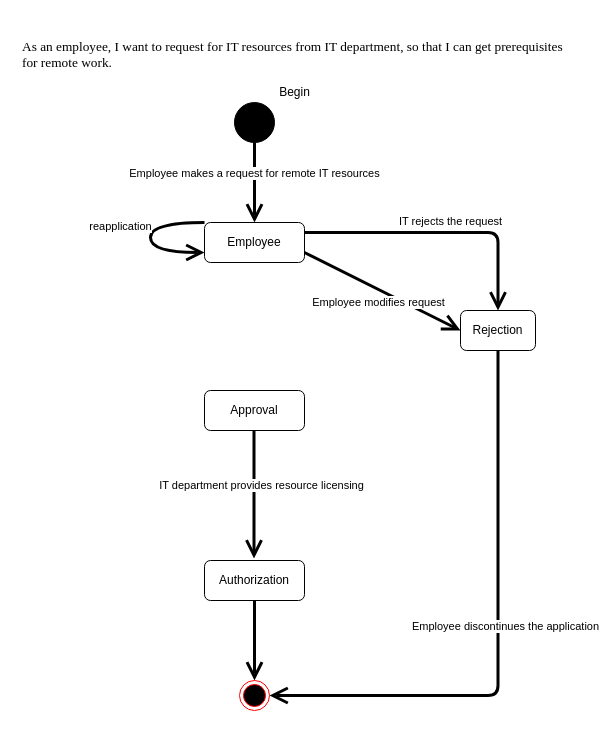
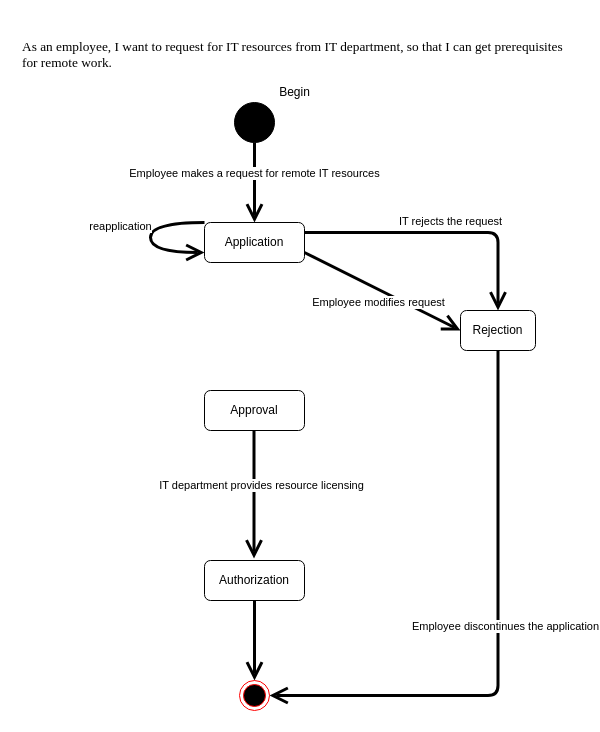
  <mxCell id="0" />
  <mxCell id="1" parent="0" />
  <mxCell id="2" value="&lt;div&gt;&lt;p class=&quot;MsoNormal&quot;&gt;&lt;span style=&quot;font-family: &amp;quot;calibri&amp;quot; ; color: rgb(0 , 0 , 0) ; font-size: 10.0pt&quot;&gt;As an employee,&lt;/span&gt;&lt;span style=&quot;font-family: &amp;quot;calibri&amp;quot; ; color: rgb(0 , 0 , 0) ; font-size: 10.0pt&quot;&gt;&amp;nbsp;I want to request for IT resources from IT department, so that I can get prerequisites for remote work.&lt;/span&gt;&lt;/p&gt;&lt;/div&gt;" style="text;whiteSpace=wrap;html=1;" vertex="1" parent="1"><mxGeometry x="20" y="20" width="550" height="70" as="geometry" /></mxCell>
  <mxCell id="3" value="" style="shape=ellipse;html=1;fillColor=#000000;fontSize=18;fontColor=#ffffff;" vertex="1" parent="1"><mxGeometry x="234" y="102" width="40" height="40" as="geometry" /></mxCell>
  <mxCell id="4" value="Begin" style="text;html=1;align=center;verticalAlign=middle;resizable=0;points=[];autosize=1;" vertex="1" parent="1"><mxGeometry x="269" y="82" width="50" height="20" as="geometry" /></mxCell>
- <mxCell id="5" value="Employee" style="shape=rect;rounded=1;html=1;whiteSpace=wrap;align=center;gradientColor=#ffffff;" vertex="1" parent="1"><mxGeometry x="204" y="222" width="100" height="40" as="geometry" /></mxCell>
+ <mxCell id="5" value="Application" style="shape=rect;rounded=1;html=1;whiteSpace=wrap;align=center;gradientColor=#ffffff;" vertex="1" parent="1"><mxGeometry x="204" y="222" width="100" height="40" as="geometry" /></mxCell>
  <mxCell id="6" value="Employee makes a request for remote IT resources" style="edgeStyle=none;html=1;endArrow=open;endSize=12;strokeWidth=3;verticalAlign=bottom;exitX=0.5;exitY=1;exitDx=0;exitDy=0;" edge="1" parent="1" source="3"><mxGeometry width="160" relative="1" as="geometry"><mxPoint x="484" y="232" as="sourcePoint" /><mxPoint x="254" y="222" as="targetPoint" /></mxGeometry></mxCell>
  <mxCell id="7" value="IT rejects the request" style="edgeStyle=none;html=1;endArrow=open;endSize=12;strokeWidth=3;verticalAlign=bottom;entryX=0;entryY=0.5;entryDx=0;entryDy=0;exitX=1;exitY=0.75;exitDx=0;exitDy=0;" edge="1" parent="1" source="5" target="11"><mxGeometry x="0.385" y="85" width="160" relative="1" as="geometry"><mxPoint x="310" y="242" as="sourcePoint" /><mxPoint x="635" y="433" as="targetPoint" /><mxPoint as="offset" /></mxGeometry></mxCell>
  <mxCell id="8" value="reapplication" style="edgeStyle=orthogonalEdgeStyle;html=1;endArrow=open;endSize=12;strokeWidth=3;verticalAlign=bottom;curved=1;entryX=0;entryY=0.75;entryDx=0;entryDy=0;exitX=0;exitY=0;exitDx=0;exitDy=0;" edge="1" parent="1" source="5" target="5"><mxGeometry x="-0.217" y="33" width="160" relative="1" as="geometry"><mxPoint x="200" y="222" as="sourcePoint" /><mxPoint x="414" y="232" as="targetPoint" /><Array as="points"><mxPoint x="150" y="222" /><mxPoint x="150" y="252" /></Array><mxPoint x="-63" y="13" as="offset" /></mxGeometry></mxCell>
  <mxCell id="9" value="Approval" style="shape=rect;rounded=1;html=1;whiteSpace=wrap;align=center;" vertex="1" parent="1"><mxGeometry x="204" y="390" width="100" height="40" as="geometry" /></mxCell>
  <mxCell id="10" value="" style="ellipse;html=1;shape=endState;fillColor=#000000;strokeColor=#ff0000;" vertex="1" parent="1"><mxGeometry x="239" y="680" width="30" height="30" as="geometry" /></mxCell>
  <mxCell id="11" value="Rejection" style="shape=rect;rounded=1;html=1;whiteSpace=wrap;align=center;" vertex="1" parent="1"><mxGeometry x="460" y="310" width="75" height="40" as="geometry" /></mxCell>
  <mxCell id="12" value="Employee modifies request" style="edgeStyle=orthogonalEdgeStyle;html=1;endArrow=open;endSize=12;strokeWidth=3;verticalAlign=bottom;entryX=0.5;entryY=0;entryDx=0;entryDy=0;exitX=1;exitY=0.25;exitDx=0;exitDy=0;" edge="1" parent="1" source="5" target="11"><mxGeometry x="1" y="-120" width="160" relative="1" as="geometry"><mxPoint x="539.5" y="172" as="sourcePoint" /><mxPoint x="539.5" y="300" as="targetPoint" /><mxPoint as="offset" /></mxGeometry></mxCell>
  <mxCell id="13" value="IT department provides resource licensing" style="edgeStyle=none;html=1;endArrow=open;endSize=12;strokeWidth=3;verticalAlign=bottom;entryX=0.5;entryY=0;entryDx=0;entryDy=0;" edge="1" parent="1"><mxGeometry x="-0.011" y="7" width="160" relative="1" as="geometry"><mxPoint x="253.5" y="430" as="sourcePoint" /><mxPoint x="253.5" y="558" as="targetPoint" /><mxPoint y="1" as="offset" /></mxGeometry></mxCell>
  <mxCell id="14" value="Authorization" style="shape=rect;rounded=1;html=1;whiteSpace=wrap;align=center;" vertex="1" parent="1"><mxGeometry x="204" y="560" width="100" height="40" as="geometry" /></mxCell>
  <mxCell id="15" value="" style="edgeStyle=none;html=1;endArrow=open;endSize=12;strokeWidth=3;verticalAlign=bottom;entryX=0.5;entryY=0;entryDx=0;entryDy=0;exitX=0.5;exitY=1;exitDx=0;exitDy=0;" edge="1" parent="1" source="14" target="10"><mxGeometry x="-0.011" y="7" width="160" relative="1" as="geometry"><mxPoint x="263.5" y="440" as="sourcePoint" /><mxPoint x="263.5" y="568" as="targetPoint" /><mxPoint y="1" as="offset" /></mxGeometry></mxCell>
  <mxCell id="16" value="Employee discontinues the application" style="edgeStyle=orthogonalEdgeStyle;html=1;endArrow=open;endSize=12;strokeWidth=3;verticalAlign=bottom;entryX=1;entryY=0.5;entryDx=0;entryDy=0;exitX=0.5;exitY=1;exitDx=0;exitDy=0;" edge="1" parent="1" source="11" target="10"><mxGeometry x="-0.011" y="7" width="160" relative="1" as="geometry"><mxPoint x="273.5" y="450" as="sourcePoint" /><mxPoint x="273.5" y="578" as="targetPoint" /><mxPoint y="1" as="offset" /></mxGeometry></mxCell>
